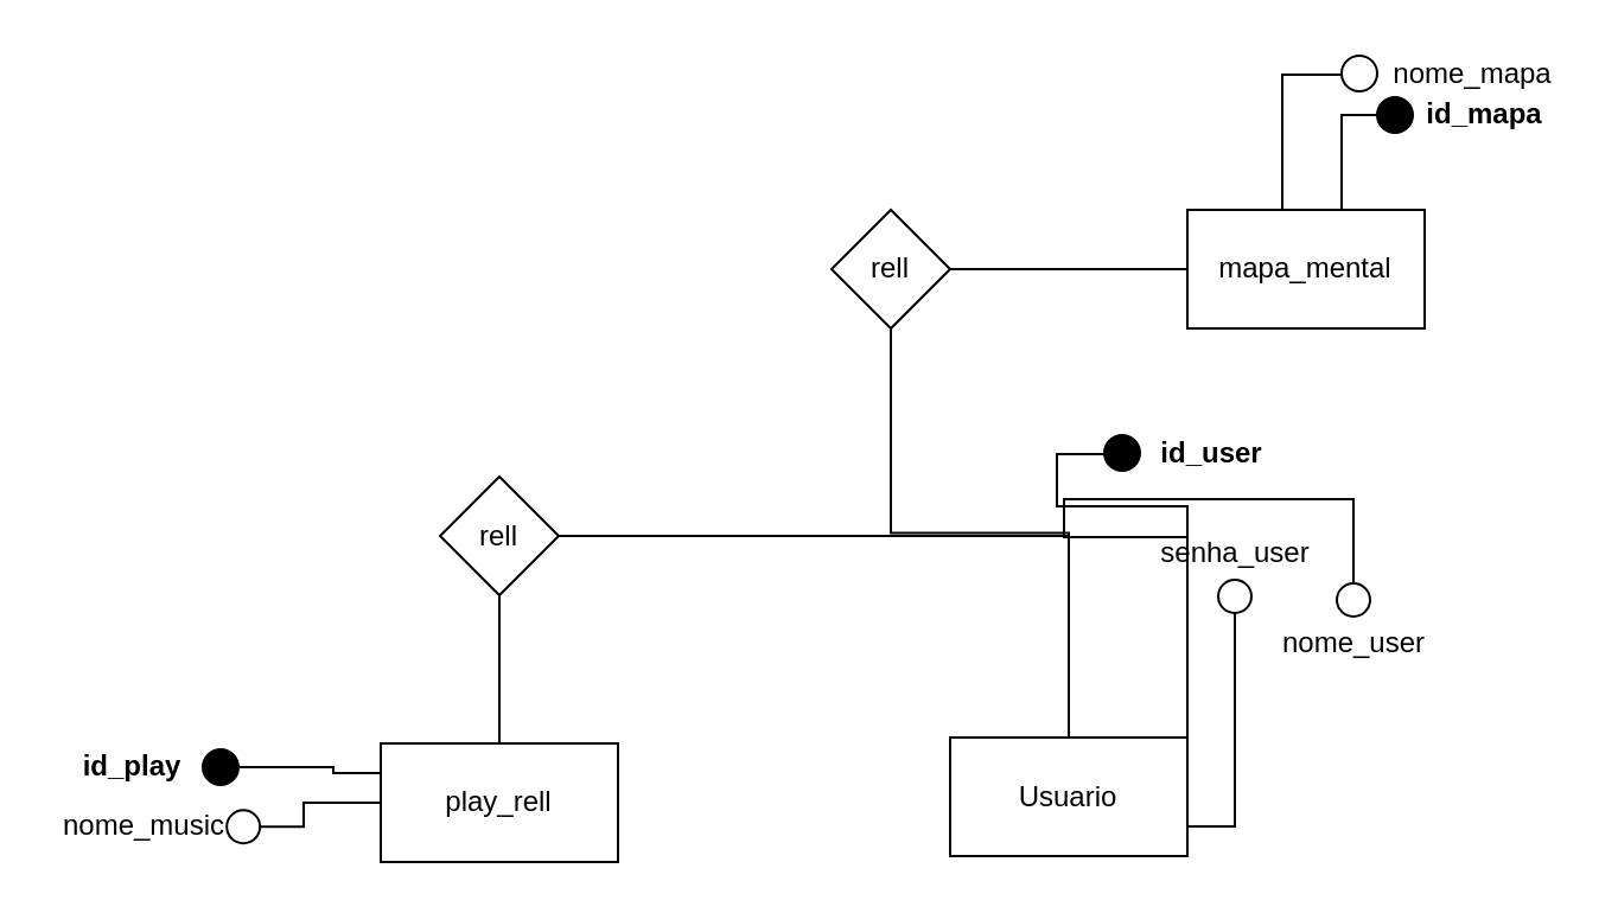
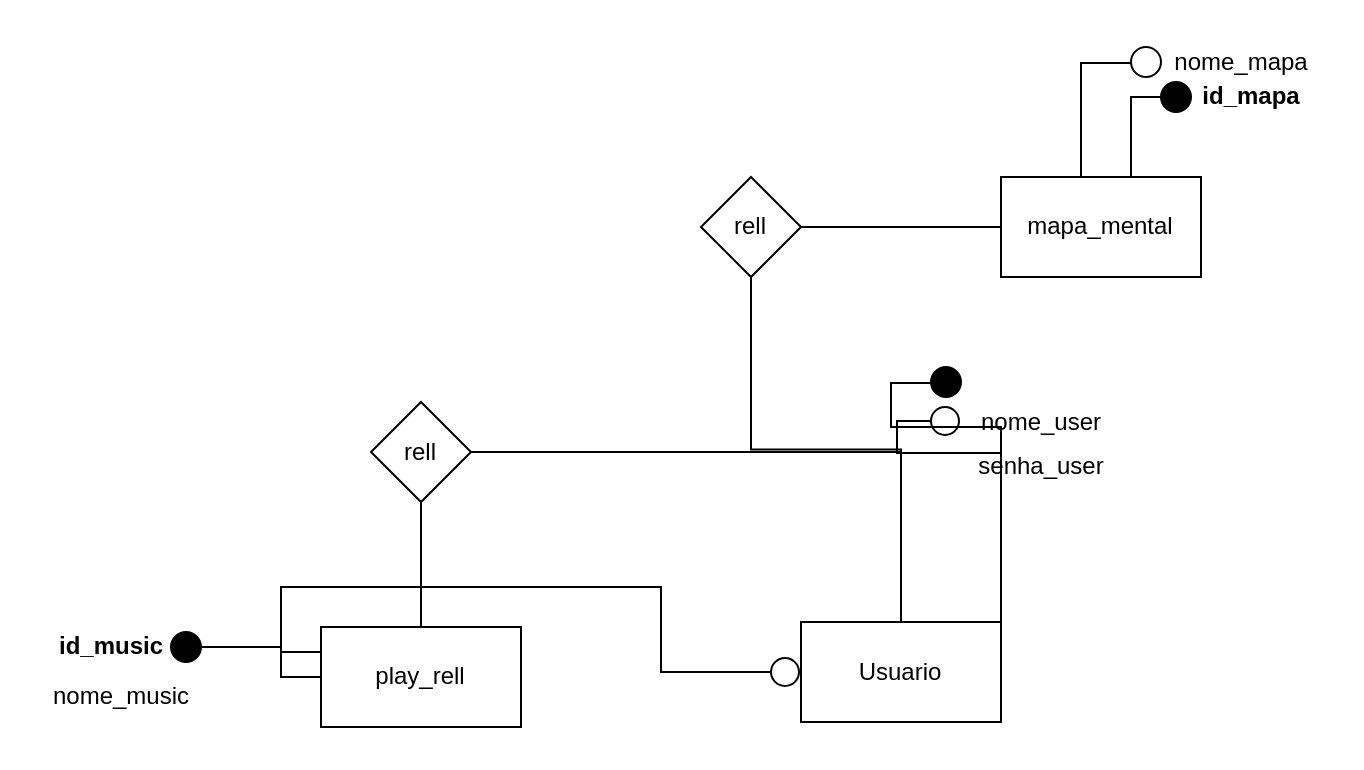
  <mxCell id="0" />
  <mxCell id="1" parent="0" />
  <mxCell id="2" style="edgeStyle=orthogonalEdgeStyle;rounded=0;sketch=0;jumpStyle=none;orthogonalLoop=1;jettySize=auto;html=1;exitX=1;exitY=0.25;exitDx=0;exitDy=0;shadow=0;labelBackgroundColor=default;labelBorderColor=none;fontColor=none;startArrow=none;startFill=0;endArrow=none;endFill=0;strokeColor=default;fillColor=#000099;" parent="1" source="5" target="16" edge="1"><mxGeometry relative="1" as="geometry"><Array as="points"><mxPoint x="445" y="213" /><mxPoint x="445" y="191" /></Array></mxGeometry></mxCell>
  <mxCell id="3" style="edgeStyle=orthogonalEdgeStyle;rounded=0;sketch=0;jumpStyle=none;orthogonalLoop=1;jettySize=auto;html=1;exitX=1;exitY=0.5;exitDx=0;exitDy=0;shadow=0;labelBackgroundColor=default;labelBorderColor=none;fontColor=none;startArrow=none;startFill=0;endArrow=circle;endFill=0;strokeColor=default;fillColor=#000099;" parent="1" source="5" target="8" edge="1"><mxGeometry relative="1" as="geometry"><Array as="points"><mxPoint x="448" y="226" /><mxPoint x="448" y="210" /></Array></mxGeometry></mxCell>
- <mxCell id="4" style="edgeStyle=orthogonalEdgeStyle;rounded=0;sketch=0;jumpStyle=none;orthogonalLoop=1;jettySize=auto;html=1;exitX=1;exitY=0.75;exitDx=0;exitDy=0;shadow=0;labelBackgroundColor=default;labelBorderColor=none;fontColor=none;startArrow=none;startFill=0;endArrow=circle;endFill=0;strokeColor=default;fillColor=#000099;" parent="1" source="5" target="9" edge="1"><mxGeometry relative="1" as="geometry" /></mxCell>
  <mxCell id="5" value="Usuario" style="rounded=0;whiteSpace=wrap;html=1;" parent="1" vertex="1"><mxGeometry x="400" y="310.5" width="100" height="50" as="geometry" /></mxCell>
  <mxCell id="6" value="mapa_mental" style="rounded=0;whiteSpace=wrap;html=1;" parent="1" vertex="1"><mxGeometry x="500" y="88" width="100" height="50" as="geometry" /></mxCell>
- <mxCell id="7" value="id_user" style="text;html=1;align=center;verticalAlign=middle;resizable=0;points=[];autosize=1;strokeColor=none;fillColor=none;fontStyle=1" parent="1" vertex="1"><mxGeometry x="480" y="180.5" width="60" height="20" as="geometry" /></mxCell>
- <mxCell id="8" value="nome_user" style="text;html=1;align=center;verticalAlign=middle;resizable=0;points=[];autosize=1;strokeColor=none;fillColor=none;" parent="1" vertex="1"><mxGeometry x="530" y="260.5" width="80" height="20" as="geometry" /></mxCell>
+ <mxCell id="8" value="nome_user" style="text;html=1;align=center;verticalAlign=middle;resizable=0;points=[];autosize=1;strokeColor=none;fillColor=none;" parent="1" vertex="1"><mxGeometry x="480" y="200.5" width="80" height="20" as="geometry" /></mxCell>
  <mxCell id="9" value="senha_user" style="text;html=1;align=center;verticalAlign=middle;resizable=0;points=[];autosize=1;strokeColor=none;fillColor=none;" parent="1" vertex="1"><mxGeometry x="480" y="223" width="80" height="20" as="geometry" /></mxCell>
  <mxCell id="10" value="id_mapa" style="text;html=1;align=center;verticalAlign=middle;resizable=0;points=[];autosize=1;strokeColor=none;fillColor=none;fontColor=none;fontStyle=1" parent="1" vertex="1"><mxGeometry x="595" y="38" width="60" height="20" as="geometry" /></mxCell>
  <mxCell id="11" value="nome_mapa" style="text;html=1;align=center;verticalAlign=middle;resizable=0;points=[];autosize=1;strokeColor=none;fillColor=none;fontColor=none;" parent="1" vertex="1"><mxGeometry x="580" y="20.5" width="80" height="20" as="geometry" /></mxCell>
  <mxCell id="12" value="" style="ellipse;whiteSpace=wrap;html=1;aspect=fixed;fontColor=none;fillColor=#FFFFFF;" parent="1" vertex="1"><mxGeometry x="565" y="23" width="15" height="15" as="geometry" /></mxCell>
  <mxCell id="13" value="" style="edgeStyle=orthogonalEdgeStyle;rounded=0;sketch=0;jumpStyle=none;orthogonalLoop=1;jettySize=auto;html=1;exitX=0.5;exitY=0;exitDx=0;exitDy=0;shadow=0;labelBackgroundColor=default;labelBorderColor=none;fontColor=none;startArrow=none;startFill=0;endArrow=none;endFill=0;strokeColor=default;fillColor=#000099;" parent="1" source="6" target="12" edge="1"><mxGeometry relative="1" as="geometry"><mxPoint x="490" y="113" as="sourcePoint" /><mxPoint x="410" y="113" as="targetPoint" /><Array as="points"><mxPoint x="540" y="31" /></Array></mxGeometry></mxCell>
  <mxCell id="14" value="" style="ellipse;whiteSpace=wrap;html=1;aspect=fixed;fontColor=none;strokeColor=#000000;fillColor=#000000;" parent="1" vertex="1"><mxGeometry x="580" y="40.5" width="15" height="15" as="geometry" /></mxCell>
  <mxCell id="15" value="" style="edgeStyle=orthogonalEdgeStyle;rounded=0;sketch=0;jumpStyle=none;orthogonalLoop=1;jettySize=auto;html=1;exitX=0.75;exitY=0;exitDx=0;exitDy=0;shadow=0;labelBackgroundColor=default;labelBorderColor=none;fontColor=none;startArrow=none;startFill=0;endArrow=none;endFill=0;strokeColor=default;fillColor=#000099;" parent="1" source="6" target="14" edge="1"><mxGeometry relative="1" as="geometry"><mxPoint x="420" y="88" as="targetPoint" /><mxPoint x="490" y="100.5" as="sourcePoint" /><Array as="points"><mxPoint x="565" y="48" /></Array></mxGeometry></mxCell>
  <mxCell id="16" value="" style="ellipse;whiteSpace=wrap;html=1;aspect=fixed;fontColor=none;fillColor=#000000;" parent="1" vertex="1"><mxGeometry x="465" y="183" width="15" height="15" as="geometry" /></mxCell>
  <mxCell id="17" style="edgeStyle=orthogonalEdgeStyle;rounded=0;sketch=0;jumpStyle=none;orthogonalLoop=1;jettySize=auto;html=1;exitX=1;exitY=0.5;exitDx=0;exitDy=0;entryX=0;entryY=0.5;entryDx=0;entryDy=0;shadow=0;labelBackgroundColor=default;labelBorderColor=none;fontColor=none;startArrow=none;startFill=0;endArrow=none;endFill=0;strokeColor=default;fillColor=#000099;" parent="1" source="19" target="6" edge="1"><mxGeometry relative="1" as="geometry" /></mxCell>
  <mxCell id="18" style="edgeStyle=orthogonalEdgeStyle;rounded=0;sketch=0;jumpStyle=none;orthogonalLoop=1;jettySize=auto;html=1;exitX=0.5;exitY=1;exitDx=0;exitDy=0;entryX=0.5;entryY=0;entryDx=0;entryDy=0;shadow=0;labelBackgroundColor=default;labelBorderColor=none;fontColor=none;startArrow=none;startFill=0;endArrow=none;endFill=0;strokeColor=default;fillColor=#000099;" parent="1" source="19" target="5" edge="1"><mxGeometry relative="1" as="geometry" /></mxCell>
  <mxCell id="19" value="rell" style="rhombus;whiteSpace=wrap;html=1;fontColor=none;strokeColor=#000000;fillColor=#FFFFFF;" parent="1" vertex="1"><mxGeometry x="350" y="88" width="50" height="50" as="geometry" /></mxCell>
- <mxCell id="20" style="edgeStyle=orthogonalEdgeStyle;rounded=0;sketch=0;jumpStyle=none;orthogonalLoop=1;jettySize=auto;html=1;exitX=0;exitY=0.5;exitDx=0;exitDy=0;entryX=0.987;entryY=0.507;entryDx=0;entryDy=0;entryPerimeter=0;shadow=0;labelBackgroundColor=default;labelBorderColor=none;fontColor=none;startArrow=none;startFill=0;endArrow=circle;endFill=0;strokeColor=default;fillColor=#000099;" parent="1" source="21" target="25" edge="1"><mxGeometry relative="1" as="geometry" /></mxCell>
+ <mxCell id="20" style="edgeStyle=orthogonalEdgeStyle;rounded=0;sketch=0;jumpStyle=none;orthogonalLoop=1;jettySize=auto;html=1;exitX=0;exitY=0.5;exitDx=0;exitDy=0;shadow=0;labelBackgroundColor=default;labelBorderColor=none;fontColor=none;startArrow=none;startFill=0;endArrow=circle;endFill=0;strokeColor=default;fillColor=#000099;" parent="1" source="21" target="5" edge="1"><mxGeometry relative="1" as="geometry" /></mxCell>
  <mxCell id="21" value="play_rell" style="rounded=0;whiteSpace=wrap;html=1;" parent="1" vertex="1"><mxGeometry x="160" y="313" width="100" height="50" as="geometry" /></mxCell>
  <mxCell id="22" value="" style="ellipse;whiteSpace=wrap;html=1;aspect=fixed;fontColor=none;fillColor=#000000;" parent="1" vertex="1"><mxGeometry x="85" y="315.5" width="15" height="15" as="geometry" /></mxCell>
  <mxCell id="23" value="" style="edgeStyle=orthogonalEdgeStyle;rounded=0;sketch=0;jumpStyle=none;orthogonalLoop=1;jettySize=auto;html=1;exitX=0;exitY=0.25;exitDx=0;exitDy=0;shadow=0;labelBackgroundColor=default;labelBorderColor=none;fontColor=none;startArrow=none;startFill=0;endArrow=none;endFill=0;strokeColor=default;fillColor=#000099;" parent="1" source="21" target="22" edge="1"><mxGeometry relative="1" as="geometry"><mxPoint x="90" y="243" as="targetPoint" /><mxPoint x="160" y="255.5" as="sourcePoint" /><Array as="points"><mxPoint x="140" y="326" /><mxPoint x="140" y="323" /></Array></mxGeometry></mxCell>
- <mxCell id="24" value="id_play" style="text;html=1;align=center;verticalAlign=middle;resizable=0;points=[];autosize=1;strokeColor=none;fillColor=none;fontColor=none;fontStyle=1" parent="1" vertex="1"><mxGeometry x="20" y="313" width="70" height="20" as="geometry" /></mxCell>
+ <mxCell id="24" value="id_music" style="text;html=1;align=center;verticalAlign=middle;resizable=0;points=[];autosize=1;strokeColor=none;fillColor=none;fontColor=none;fontStyle=1" parent="1" vertex="1"><mxGeometry x="20" y="313" width="70" height="20" as="geometry" /></mxCell>
  <mxCell id="25" value="nome_music" style="text;html=1;align=center;verticalAlign=middle;resizable=0;points=[];autosize=1;strokeColor=none;fillColor=none;fontColor=none;" parent="1" vertex="1"><mxGeometry x="25" y="338" width="70" height="20" as="geometry" /></mxCell>
  <mxCell id="26" style="edgeStyle=orthogonalEdgeStyle;rounded=0;sketch=0;jumpStyle=none;orthogonalLoop=1;jettySize=auto;html=1;exitX=0.5;exitY=1;exitDx=0;exitDy=0;entryX=0.5;entryY=0;entryDx=0;entryDy=0;shadow=0;labelBackgroundColor=default;labelBorderColor=none;fontColor=none;startArrow=none;startFill=0;endArrow=none;endFill=0;strokeColor=default;fillColor=#000099;" parent="1" source="28" target="21" edge="1"><mxGeometry relative="1" as="geometry" /></mxCell>
  <mxCell id="27" style="edgeStyle=orthogonalEdgeStyle;rounded=0;sketch=0;jumpStyle=none;orthogonalLoop=1;jettySize=auto;html=1;exitX=1;exitY=0.5;exitDx=0;exitDy=0;shadow=0;labelBackgroundColor=default;labelBorderColor=none;fontColor=none;startArrow=none;startFill=0;endArrow=none;endFill=0;strokeColor=default;fillColor=#000099;" parent="1" source="28" target="5" edge="1"><mxGeometry relative="1" as="geometry" /></mxCell>
  <mxCell id="28" value="rell" style="rhombus;whiteSpace=wrap;html=1;fontColor=none;strokeColor=#000000;fillColor=#FFFFFF;" parent="1" vertex="1"><mxGeometry x="185" y="200.5" width="50" height="50" as="geometry" /></mxCell>
